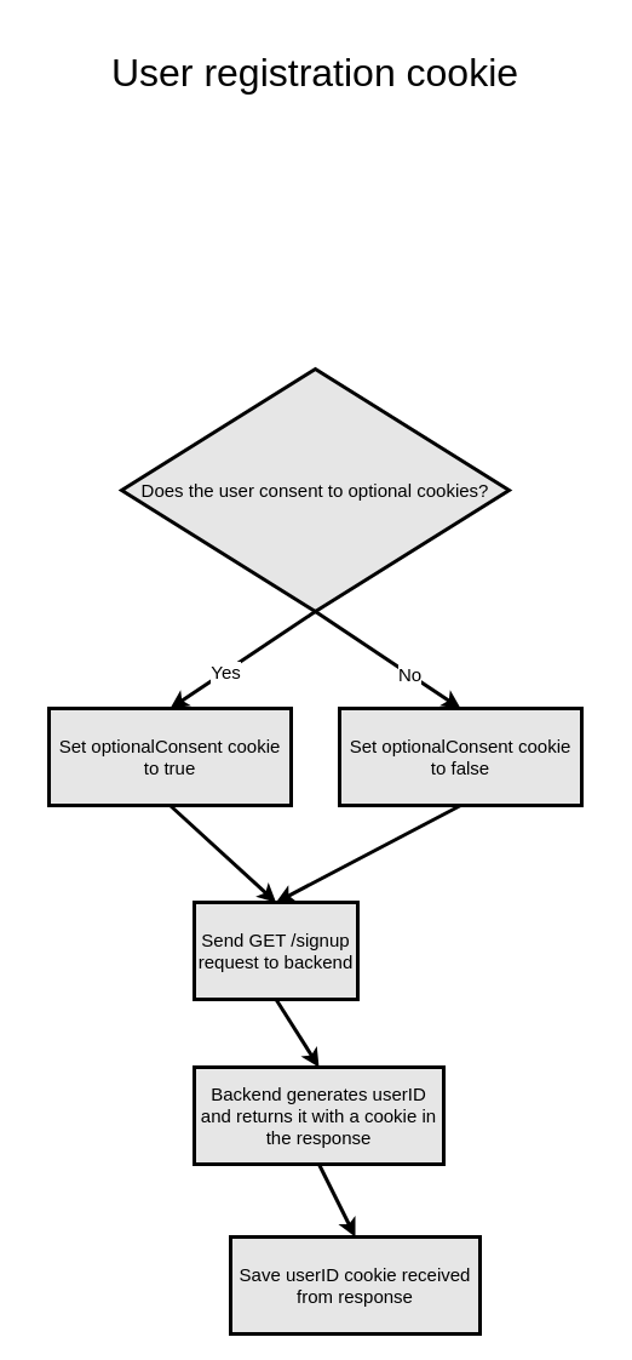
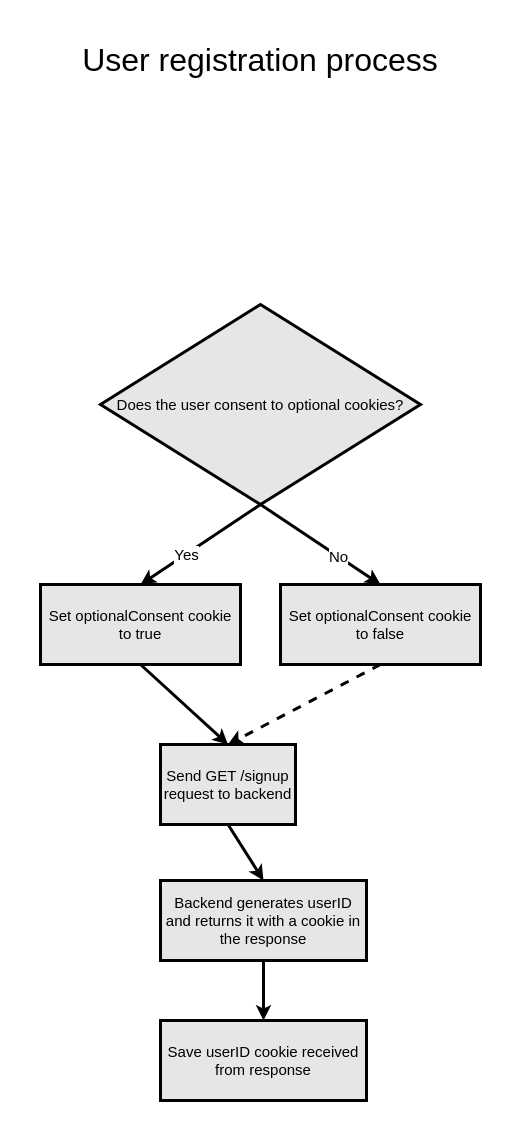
  <mxCell id="0" />
  <mxCell id="1" parent="0" />
  <mxCell id="2" value="" style="endArrow=classic;html=1;rounded=0;strokeWidth=3;exitX=0.5;exitY=1;exitDx=0;exitDy=0;entryX=0.5;entryY=0;entryDx=0;entryDy=0;" edge="1" parent="1" source="12" target="6"><mxGeometry width="50" height="50" relative="1" as="geometry"><mxPoint x="260" y="634" as="sourcePoint" /><mxPoint x="190" y="714" as="targetPoint" /></mxGeometry></mxCell>
  <mxCell id="3" value="&lt;font style=&quot;font-size: 15px;&quot;&gt;Yes&lt;/font&gt;" style="edgeLabel;html=1;align=center;verticalAlign=middle;resizable=0;points=[];" vertex="1" connectable="0" parent="2"><mxGeometry x="0.231" relative="1" as="geometry"><mxPoint as="offset" /></mxGeometry></mxCell>
  <mxCell id="4" value="" style="endArrow=classic;html=1;rounded=0;strokeWidth=3;exitX=0.5;exitY=1;exitDx=0;exitDy=0;entryX=0.5;entryY=0;entryDx=0;entryDy=0;" edge="1" parent="1" source="12" target="7"><mxGeometry width="50" height="50" relative="1" as="geometry"><mxPoint x="260" y="634" as="sourcePoint" /><mxPoint x="330" y="714" as="targetPoint" /></mxGeometry></mxCell>
  <mxCell id="5" value="&lt;font style=&quot;font-size: 15px;&quot;&gt;No&lt;/font&gt;" style="edgeLabel;html=1;align=center;verticalAlign=middle;resizable=0;points=[];" vertex="1" connectable="0" parent="4"><mxGeometry x="0.294" relative="1" as="geometry"><mxPoint as="offset" /></mxGeometry></mxCell>
  <mxCell id="6" value="Set optionalConsent cookie to true" style="rounded=0;whiteSpace=wrap;html=1;strokeWidth=3;fillColor=#E6E6E6;fontSize=15;" vertex="1" parent="1"><mxGeometry x="40" y="584" width="200" height="80" as="geometry" /></mxCell>
  <mxCell id="7" value="Set optionalConsent cookie to false" style="rounded=0;whiteSpace=wrap;html=1;strokeWidth=3;fillColor=#E6E6E6;fontSize=15;" vertex="1" parent="1"><mxGeometry x="280" y="584" width="200" height="80" as="geometry" /></mxCell>
  <mxCell id="8" value="Send GET /signup request to backend" style="rounded=0;whiteSpace=wrap;html=1;strokeWidth=3;fillColor=#E6E6E6;fontSize=15;" vertex="1" parent="1"><mxGeometry x="160" y="744" width="135" height="80" as="geometry" /></mxCell>
- <mxCell id="9" value="Save userID cookie received from response" style="rounded=0;whiteSpace=wrap;html=1;strokeWidth=3;fillColor=#E6E6E6;fontSize=15;" vertex="1" parent="1"><mxGeometry x="190" y="1020" width="206" height="80" as="geometry" /></mxCell>
+ <mxCell id="9" value="Save userID cookie received from response" style="rounded=0;whiteSpace=wrap;html=1;strokeWidth=3;fillColor=#E6E6E6;fontSize=15;" vertex="1" parent="1"><mxGeometry x="160" y="1020" width="206" height="80" as="geometry" /></mxCell>
  <mxCell id="10" value="" style="endArrow=classic;html=1;rounded=0;strokeWidth=3;exitX=0.5;exitY=1;exitDx=0;exitDy=0;entryX=0.5;entryY=0;entryDx=0;entryDy=0;" edge="1" parent="1" source="6" target="8"><mxGeometry width="50" height="50" relative="1" as="geometry"><mxPoint x="180" y="664" as="sourcePoint" /><mxPoint x="180" y="744" as="targetPoint" /></mxGeometry></mxCell>
- <mxCell id="11" value="" style="endArrow=classic;html=1;rounded=0;strokeWidth=3;exitX=0.5;exitY=1;exitDx=0;exitDy=0;entryX=0.5;entryY=0;entryDx=0;entryDy=0;" edge="1" parent="1" source="7" target="8"><mxGeometry width="50" height="50" relative="1" as="geometry"><mxPoint x="150" y="674" as="sourcePoint" /><mxPoint x="270" y="754" as="targetPoint" /></mxGeometry></mxCell>
+ <mxCell id="11" value="" style="endArrow=classic;html=1;rounded=0;strokeWidth=3;exitX=0.5;exitY=1;exitDx=0;exitDy=0;entryX=0.5;entryY=0;entryDx=0;entryDy=0;dashed=1;" edge="1" parent="1" source="7" target="8"><mxGeometry width="50" height="50" relative="1" as="geometry"><mxPoint x="150" y="674" as="sourcePoint" /><mxPoint x="270" y="754" as="targetPoint" /></mxGeometry></mxCell>
  <mxCell id="12" value="&lt;div&gt;&lt;font style=&quot;font-size: 15px;&quot;&gt;Does the user consent to optional cookies?&lt;/font&gt;&lt;/div&gt;" style="rhombus;whiteSpace=wrap;html=1;strokeWidth=3;fillColor=#E6E6E6;" vertex="1" parent="1"><mxGeometry x="100" y="304" width="320" height="200" as="geometry" /></mxCell>
  <mxCell id="13" value="Backend generates userID and returns it with a cookie in the response" style="rounded=0;whiteSpace=wrap;html=1;strokeWidth=3;fillColor=#E6E6E6;fontSize=15;" vertex="1" parent="1"><mxGeometry x="160" y="880" width="206" height="80" as="geometry" /></mxCell>
- <mxCell id="14" value="&lt;font style=&quot;font-size: 32px;&quot;&gt;User registration cookie&lt;font style=&quot;font-size: 32px;&quot;&gt;&lt;br&gt;&lt;/font&gt;&lt;/font&gt;" style="text;html=1;align=center;verticalAlign=middle;whiteSpace=wrap;rounded=0;" vertex="1" parent="1"><mxGeometry x="20" y="20" width="480" height="80" as="geometry" /></mxCell>
+ <mxCell id="14" value="&lt;font style=&quot;font-size: 32px;&quot;&gt;User registration process&lt;font style=&quot;font-size: 32px;&quot;&gt;&lt;br&gt;&lt;/font&gt;&lt;/font&gt;" style="text;html=1;align=center;verticalAlign=middle;whiteSpace=wrap;rounded=0;" vertex="1" parent="1"><mxGeometry x="20" y="20" width="480" height="80" as="geometry" /></mxCell>
  <mxCell id="15" value="" style="endArrow=classic;html=1;rounded=0;strokeWidth=3;exitX=0.5;exitY=1;exitDx=0;exitDy=0;entryX=0.5;entryY=0;entryDx=0;entryDy=0;" edge="1" parent="1" source="8" target="13"><mxGeometry width="50" height="50" relative="1" as="geometry"><mxPoint x="246" y="850" as="sourcePoint" /><mxPoint x="126" y="930" as="targetPoint" /></mxGeometry></mxCell>
  <mxCell id="16" value="" style="endArrow=classic;html=1;rounded=0;strokeWidth=3;exitX=0.5;exitY=1;exitDx=0;exitDy=0;entryX=0.5;entryY=0;entryDx=0;entryDy=0;" edge="1" parent="1" source="13" target="9"><mxGeometry width="50" height="50" relative="1" as="geometry"><mxPoint x="400" y="684" as="sourcePoint" /><mxPoint x="280" y="764" as="targetPoint" /></mxGeometry></mxCell>
